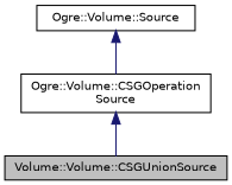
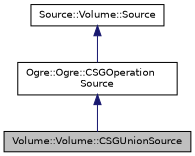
  digraph {
    node [color=black fontname=Helvetica fontsize=10 shape=record]
    edge [color=midnightblue dir=back fontname=Helvetica fontsize=10 labelfontname=Helvetica labelfontsize=10 style=solid]
    n1 [fillcolor=grey75 fontcolor=black height=0.2 label="Volume::Volume::CSGUnionSource" style=filled width=0.4]
-   n2 [height=0.2 label="Ogre::Volume::CSGOperation\lSource" width=0.4]
-   n3 [height=0.2 label="Ogre::Volume::Source" width=0.4]
+   n2 [height=0.2 label="Ogre::Ogre::CSGOperation\lSource" width=0.4]
+   n3 [height=0.2 label="Source::Volume::Source" width=0.4]
    n2 -> n1
    n3 -> n2
  }
